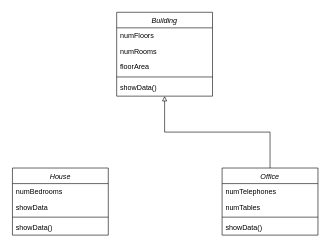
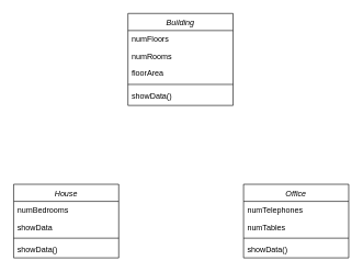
  <mxCell id="0" />
  <mxCell id="1" parent="0" />
  <mxCell id="2" value="Building" style="swimlane;fontStyle=2;align=center;verticalAlign=top;childLayout=stackLayout;horizontal=1;startSize=26;horizontalStack=0;resizeParent=1;resizeLast=0;collapsible=1;marginBottom=0;rounded=0;shadow=0;strokeWidth=1;" vertex="1" parent="1"><mxGeometry x="194" y="20" width="160" height="140" as="geometry"><mxRectangle x="230" y="140" width="160" height="26" as="alternateBounds" /></mxGeometry></mxCell>
  <mxCell id="3" value="numFloors" style="text;align=left;verticalAlign=top;spacingLeft=4;spacingRight=4;overflow=hidden;rotatable=0;points=[[0,0.5],[1,0.5]];portConstraint=eastwest;" vertex="1" parent="2"><mxGeometry y="26" width="160" height="26" as="geometry" /></mxCell>
  <mxCell id="4" value="numRooms" style="text;align=left;verticalAlign=top;spacingLeft=4;spacingRight=4;overflow=hidden;rotatable=0;points=[[0,0.5],[1,0.5]];portConstraint=eastwest;rounded=0;shadow=0;html=0;" vertex="1" parent="2"><mxGeometry y="52" width="160" height="26" as="geometry" /></mxCell>
  <mxCell id="5" value="floorArea" style="text;align=left;verticalAlign=top;spacingLeft=4;spacingRight=4;overflow=hidden;rotatable=0;points=[[0,0.5],[1,0.5]];portConstraint=eastwest;rounded=0;shadow=0;html=0;" vertex="1" parent="2"><mxGeometry y="78" width="160" height="26" as="geometry" /></mxCell>
  <mxCell id="6" value="" style="line;html=1;strokeWidth=1;align=left;verticalAlign=middle;spacingTop=-1;spacingLeft=3;spacingRight=3;rotatable=0;labelPosition=right;points=[];portConstraint=eastwest;" vertex="1" parent="2"><mxGeometry y="104" width="160" height="8" as="geometry" /></mxCell>
  <mxCell id="7" value="showData()" style="text;align=left;verticalAlign=top;spacingLeft=4;spacingRight=4;overflow=hidden;rotatable=0;points=[[0,0.5],[1,0.5]];portConstraint=eastwest;" vertex="1" parent="2"><mxGeometry y="112" width="160" height="26" as="geometry" /></mxCell>
- <mxCell id="8" style="edgeStyle=elbowEdgeStyle;rounded=0;orthogonalLoop=1;jettySize=auto;elbow=vertical;html=1;exitX=0.5;exitY=0;exitDx=0;exitDy=0;endArrow=block;endFill=0;strokeColor=#000000;" edge="1" parent="1" source="14" target="2"><mxGeometry relative="1" as="geometry" /></mxCell>
  <mxCell id="9" value="House" style="swimlane;fontStyle=2;align=center;verticalAlign=top;childLayout=stackLayout;horizontal=1;startSize=26;horizontalStack=0;resizeParent=1;resizeLast=0;collapsible=1;marginBottom=0;rounded=0;shadow=0;strokeWidth=1;" vertex="1" parent="1"><mxGeometry x="20" y="280" width="160" height="112" as="geometry"><mxRectangle x="230" y="140" width="160" height="26" as="alternateBounds" /></mxGeometry></mxCell>
  <mxCell id="10" value="numBedrooms" style="text;align=left;verticalAlign=top;spacingLeft=4;spacingRight=4;overflow=hidden;rotatable=0;points=[[0,0.5],[1,0.5]];portConstraint=eastwest;" vertex="1" parent="9"><mxGeometry y="26" width="160" height="26" as="geometry" /></mxCell>
  <mxCell id="11" value="showData" style="text;strokeColor=none;fillColor=none;align=left;verticalAlign=top;spacingLeft=4;spacingRight=4;overflow=hidden;rotatable=0;points=[[0,0.5],[1,0.5]];portConstraint=eastwest;" vertex="1" parent="9"><mxGeometry y="52" width="160" height="26" as="geometry" /></mxCell>
  <mxCell id="12" value="" style="line;html=1;strokeWidth=1;align=left;verticalAlign=middle;spacingTop=-1;spacingLeft=3;spacingRight=3;rotatable=0;labelPosition=right;points=[];portConstraint=eastwest;" vertex="1" parent="9"><mxGeometry y="78" width="160" height="8" as="geometry" /></mxCell>
  <mxCell id="13" value="showData()" style="text;align=left;verticalAlign=top;spacingLeft=4;spacingRight=4;overflow=hidden;rotatable=0;points=[[0,0.5],[1,0.5]];portConstraint=eastwest;" vertex="1" parent="9"><mxGeometry y="86" width="160" height="26" as="geometry" /></mxCell>
  <mxCell id="14" value="Office" style="swimlane;fontStyle=2;align=center;verticalAlign=top;childLayout=stackLayout;horizontal=1;startSize=26;horizontalStack=0;resizeParent=1;resizeLast=0;collapsible=1;marginBottom=0;rounded=0;shadow=0;strokeWidth=1;" vertex="1" parent="1"><mxGeometry x="370" y="280" width="160" height="112" as="geometry"><mxRectangle x="230" y="140" width="160" height="26" as="alternateBounds" /></mxGeometry></mxCell>
  <mxCell id="15" value="numTelephones" style="text;align=left;verticalAlign=top;spacingLeft=4;spacingRight=4;overflow=hidden;rotatable=0;points=[[0,0.5],[1,0.5]];portConstraint=eastwest;" vertex="1" parent="14"><mxGeometry y="26" width="160" height="26" as="geometry" /></mxCell>
  <mxCell id="16" value="numTables" style="text;strokeColor=none;fillColor=none;align=left;verticalAlign=top;spacingLeft=4;spacingRight=4;overflow=hidden;rotatable=0;points=[[0,0.5],[1,0.5]];portConstraint=eastwest;" vertex="1" parent="14"><mxGeometry y="52" width="160" height="26" as="geometry" /></mxCell>
  <mxCell id="17" value="" style="line;html=1;strokeWidth=1;align=left;verticalAlign=middle;spacingTop=-1;spacingLeft=3;spacingRight=3;rotatable=0;labelPosition=right;points=[];portConstraint=eastwest;" vertex="1" parent="14"><mxGeometry y="78" width="160" height="8" as="geometry" /></mxCell>
  <mxCell id="18" value="showData()" style="text;align=left;verticalAlign=top;spacingLeft=4;spacingRight=4;overflow=hidden;rotatable=0;points=[[0,0.5],[1,0.5]];portConstraint=eastwest;" vertex="1" parent="14"><mxGeometry y="86" width="160" height="26" as="geometry" /></mxCell>
